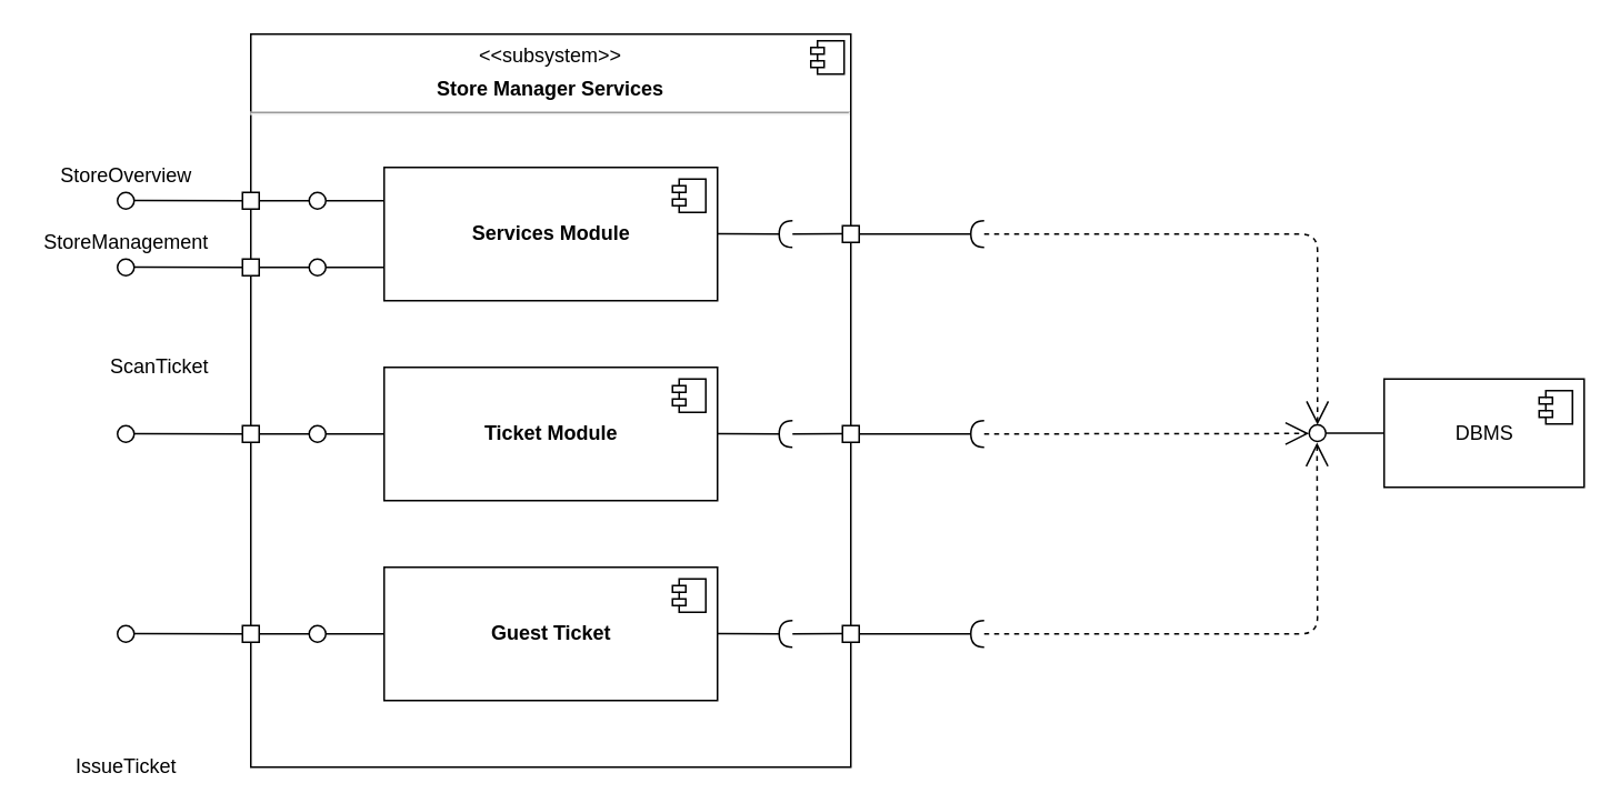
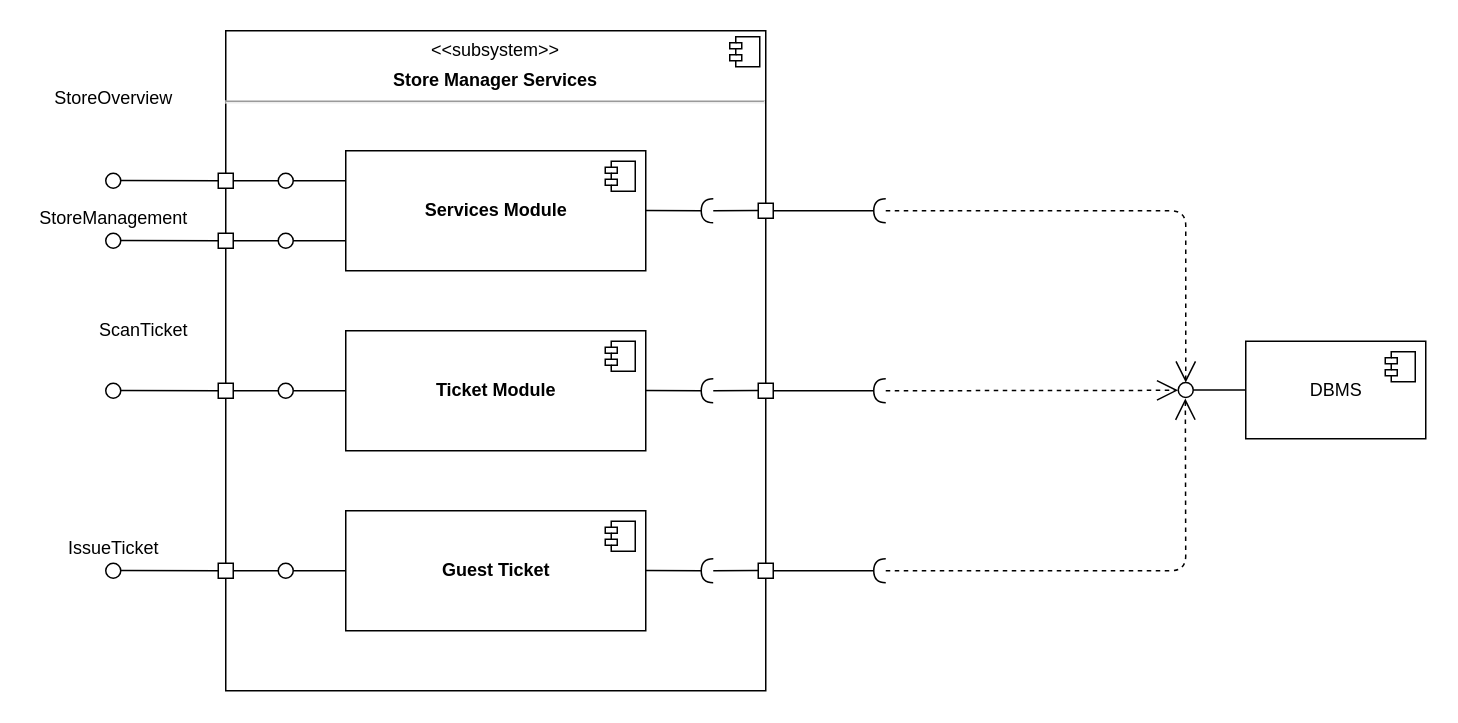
  <mxCell id="0" />
  <mxCell id="1" parent="0" />
  <mxCell id="2" value="&lt;p style=&quot;text-align: center ; margin: 6px 0px 0px&quot;&gt;&amp;lt;&amp;lt;subsystem&amp;gt;&amp;gt;&lt;/p&gt;&lt;p style=&quot;text-align: center ; margin: 6px 0px 0px&quot;&gt;&lt;b&gt;Store Manager Services&lt;/b&gt;&lt;/p&gt;&lt;hr&gt;&lt;p style=&quot;margin: 0px ; margin-left: 8px&quot;&gt;&lt;br&gt;&lt;/p&gt;" style="align=left;overflow=fill;html=1;dropTarget=0;" parent="1" vertex="1"><mxGeometry x="150" y="20" width="360" height="440" as="geometry" /></mxCell>
  <mxCell id="3" value="" style="shape=component;jettyWidth=8;jettyHeight=4;" parent="2" vertex="1"><mxGeometry x="1" width="20" height="20" relative="1" as="geometry"><mxPoint x="-24" y="4" as="offset" /></mxGeometry></mxCell>
  <mxCell id="4" value="" style="endArrow=open;endSize=12;dashed=1;html=1;" parent="1" target="62" edge="1"><mxGeometry width="160" relative="1" as="geometry"><mxPoint x="590" y="140" as="sourcePoint" /><mxPoint x="660" y="139.9" as="targetPoint" /><Array as="points"><mxPoint x="790" y="140" /></Array></mxGeometry></mxCell>
  <mxCell id="5" value="" style="endArrow=open;endSize=12;dashed=1;html=1;entryX=-0.01;entryY=0.522;entryDx=0;entryDy=0;entryPerimeter=0;" parent="1" target="62" edge="1"><mxGeometry width="160" relative="1" as="geometry"><mxPoint x="590" y="260" as="sourcePoint" /><mxPoint x="750" y="407.5" as="targetPoint" /><Array as="points" /></mxGeometry></mxCell>
  <mxCell id="6" value="" style="endArrow=open;endSize=12;dashed=1;html=1;entryX=0.472;entryY=1.074;entryDx=0;entryDy=0;entryPerimeter=0;" parent="1" target="62" edge="1"><mxGeometry width="160" relative="1" as="geometry"><mxPoint x="590" y="380" as="sourcePoint" /><mxPoint x="750" y="300" as="targetPoint" /><Array as="points"><mxPoint x="790" y="380" /></Array></mxGeometry></mxCell>
  <mxCell id="7" value="" style="group" parent="1" vertex="1" connectable="0"><mxGeometry x="430" y="135" width="160" height="10" as="geometry" /></mxCell>
  <mxCell id="8" value="" style="rounded=0;orthogonalLoop=1;jettySize=auto;html=1;endArrow=halfCircle;endFill=0;endSize=6;strokeWidth=1;" parent="7" edge="1"><mxGeometry relative="1" as="geometry"><mxPoint y="4.76" as="sourcePoint" /><mxPoint x="45" y="5" as="targetPoint" /></mxGeometry></mxCell>
  <mxCell id="9" value="" style="fontStyle=0;labelPosition=right;verticalLabelPosition=middle;align=left;verticalAlign=middle;spacingLeft=2;" parent="7" vertex="1"><mxGeometry x="75" width="10" height="10" as="geometry" /></mxCell>
  <mxCell id="10" value="" style="rounded=0;orthogonalLoop=1;jettySize=auto;html=1;endArrow=none;endFill=0;" parent="7" edge="1"><mxGeometry relative="1" as="geometry"><mxPoint x="45" y="5" as="sourcePoint" /><mxPoint x="75" y="4.88" as="targetPoint" /><Array as="points" /></mxGeometry></mxCell>
  <mxCell id="11" value="" style="rounded=0;orthogonalLoop=1;jettySize=auto;html=1;endArrow=halfCircle;endFill=0;endSize=6;strokeWidth=1;exitX=1;exitY=0.5;exitDx=0;exitDy=0;" parent="7" source="9" edge="1"><mxGeometry relative="1" as="geometry"><mxPoint x="120" y="4.71" as="sourcePoint" /><mxPoint x="160" y="5" as="targetPoint" /></mxGeometry></mxCell>
  <mxCell id="12" value="" style="group" parent="1" vertex="1" connectable="0"><mxGeometry x="70" y="115" width="160" height="10" as="geometry" /></mxCell>
  <mxCell id="13" value="" style="rounded=0;orthogonalLoop=1;jettySize=auto;html=1;endArrow=none;endFill=0;" parent="12" target="15" edge="1"><mxGeometry relative="1" as="geometry"><mxPoint x="85" y="5" as="sourcePoint" /><mxPoint x="120" y="5" as="targetPoint" /><Array as="points" /></mxGeometry></mxCell>
  <mxCell id="14" value="" style="fontStyle=0;labelPosition=right;verticalLabelPosition=middle;align=left;verticalAlign=middle;spacingLeft=2;" parent="12" vertex="1"><mxGeometry x="75" width="10" height="10" as="geometry" /></mxCell>
  <mxCell id="15" value="" style="ellipse;whiteSpace=wrap;html=1;fontFamily=Helvetica;fontSize=12;fontColor=#000000;align=center;strokeColor=#000000;fillColor=#ffffff;points=[];aspect=fixed;resizable=0;" parent="12" vertex="1"><mxGeometry x="115" width="10" height="10" as="geometry" /></mxCell>
  <mxCell id="16" value="" style="rounded=0;orthogonalLoop=1;jettySize=auto;html=1;endArrow=none;endFill=0;exitX=1;exitY=0.5;exitDx=0;exitDy=0;exitPerimeter=0;" parent="12" source="15" edge="1"><mxGeometry relative="1" as="geometry"><mxPoint x="170" y="4.83" as="sourcePoint" /><mxPoint x="160" y="5" as="targetPoint" /></mxGeometry></mxCell>
  <mxCell id="17" value="" style="ellipse;whiteSpace=wrap;html=1;fontFamily=Helvetica;fontSize=12;fontColor=#000000;align=center;strokeColor=#000000;fillColor=#ffffff;points=[];aspect=fixed;resizable=0;" parent="12" vertex="1"><mxGeometry width="10" height="10" as="geometry" /></mxCell>
  <mxCell id="18" value="" style="rounded=0;orthogonalLoop=1;jettySize=auto;html=1;endArrow=none;endFill=0;entryX=0;entryY=0.5;entryDx=0;entryDy=0;" parent="12" target="14" edge="1"><mxGeometry relative="1" as="geometry"><mxPoint x="10" y="4.86" as="sourcePoint" /><mxPoint x="40" y="5" as="targetPoint" /></mxGeometry></mxCell>
- <mxCell id="19" value="StoreOverview" style="text;html=1;align=center;verticalAlign=middle;resizable=0;points=[];autosize=1;" parent="1" vertex="1"><mxGeometry x="30" y="95" width="90" height="20" as="geometry" /></mxCell>
+ <mxCell id="19" value="StoreOverview" style="text;html=1;align=center;verticalAlign=middle;resizable=0;points=[];autosize=1;" parent="1" vertex="1"><mxGeometry x="30" y="55" width="90" height="20" as="geometry" /></mxCell>
  <mxCell id="20" value="" style="group" parent="1" vertex="1" connectable="0"><mxGeometry x="70" y="155" width="160" height="10" as="geometry" /></mxCell>
  <mxCell id="21" value="" style="rounded=0;orthogonalLoop=1;jettySize=auto;html=1;endArrow=none;endFill=0;" parent="20" target="23" edge="1"><mxGeometry relative="1" as="geometry"><mxPoint x="85" y="5" as="sourcePoint" /><mxPoint x="120" y="5" as="targetPoint" /><Array as="points" /></mxGeometry></mxCell>
  <mxCell id="22" value="" style="fontStyle=0;labelPosition=right;verticalLabelPosition=middle;align=left;verticalAlign=middle;spacingLeft=2;" parent="20" vertex="1"><mxGeometry x="75" width="10" height="10" as="geometry" /></mxCell>
  <mxCell id="23" value="" style="ellipse;whiteSpace=wrap;html=1;fontFamily=Helvetica;fontSize=12;fontColor=#000000;align=center;strokeColor=#000000;fillColor=#ffffff;points=[];aspect=fixed;resizable=0;" parent="20" vertex="1"><mxGeometry x="115" width="10" height="10" as="geometry" /></mxCell>
  <mxCell id="24" value="" style="rounded=0;orthogonalLoop=1;jettySize=auto;html=1;endArrow=none;endFill=0;exitX=1;exitY=0.5;exitDx=0;exitDy=0;exitPerimeter=0;" parent="20" source="23" edge="1"><mxGeometry relative="1" as="geometry"><mxPoint x="170" y="4.83" as="sourcePoint" /><mxPoint x="160" y="5" as="targetPoint" /></mxGeometry></mxCell>
  <mxCell id="25" value="" style="ellipse;whiteSpace=wrap;html=1;fontFamily=Helvetica;fontSize=12;fontColor=#000000;align=center;strokeColor=#000000;fillColor=#ffffff;points=[];aspect=fixed;resizable=0;" parent="20" vertex="1"><mxGeometry width="10" height="10" as="geometry" /></mxCell>
  <mxCell id="26" value="" style="rounded=0;orthogonalLoop=1;jettySize=auto;html=1;endArrow=none;endFill=0;entryX=0;entryY=0.5;entryDx=0;entryDy=0;" parent="20" target="22" edge="1"><mxGeometry relative="1" as="geometry"><mxPoint x="10" y="4.86" as="sourcePoint" /><mxPoint x="40" y="5" as="targetPoint" /></mxGeometry></mxCell>
  <mxCell id="27" value="StoreManagement" style="text;html=1;align=center;verticalAlign=middle;resizable=0;points=[];autosize=1;" parent="1" vertex="1"><mxGeometry x="20" y="135" width="110" height="20" as="geometry" /></mxCell>
  <mxCell id="28" value="" style="group" parent="1" vertex="1" connectable="0"><mxGeometry x="430" y="375" width="160" height="10" as="geometry" /></mxCell>
  <mxCell id="29" value="" style="rounded=0;orthogonalLoop=1;jettySize=auto;html=1;endArrow=halfCircle;endFill=0;endSize=6;strokeWidth=1;" parent="28" edge="1"><mxGeometry relative="1" as="geometry"><mxPoint y="4.76" as="sourcePoint" /><mxPoint x="45" y="5" as="targetPoint" /></mxGeometry></mxCell>
  <mxCell id="30" value="" style="fontStyle=0;labelPosition=right;verticalLabelPosition=middle;align=left;verticalAlign=middle;spacingLeft=2;" parent="28" vertex="1"><mxGeometry x="75" width="10" height="10" as="geometry" /></mxCell>
  <mxCell id="31" value="" style="rounded=0;orthogonalLoop=1;jettySize=auto;html=1;endArrow=none;endFill=0;" parent="28" edge="1"><mxGeometry relative="1" as="geometry"><mxPoint x="45" y="5" as="sourcePoint" /><mxPoint x="75" y="4.88" as="targetPoint" /><Array as="points" /></mxGeometry></mxCell>
  <mxCell id="32" value="" style="rounded=0;orthogonalLoop=1;jettySize=auto;html=1;endArrow=halfCircle;endFill=0;endSize=6;strokeWidth=1;exitX=1;exitY=0.5;exitDx=0;exitDy=0;" parent="28" source="30" edge="1"><mxGeometry relative="1" as="geometry"><mxPoint x="120" y="4.71" as="sourcePoint" /><mxPoint x="160" y="5" as="targetPoint" /></mxGeometry></mxCell>
  <mxCell id="33" value="" style="group" parent="1" vertex="1" connectable="0"><mxGeometry x="70" y="375" width="160" height="10" as="geometry" /></mxCell>
  <mxCell id="34" value="" style="rounded=0;orthogonalLoop=1;jettySize=auto;html=1;endArrow=none;endFill=0;" parent="33" target="36" edge="1"><mxGeometry relative="1" as="geometry"><mxPoint x="85" y="5" as="sourcePoint" /><mxPoint x="120" y="5" as="targetPoint" /><Array as="points" /></mxGeometry></mxCell>
  <mxCell id="35" value="" style="fontStyle=0;labelPosition=right;verticalLabelPosition=middle;align=left;verticalAlign=middle;spacingLeft=2;" parent="33" vertex="1"><mxGeometry x="75" width="10" height="10" as="geometry" /></mxCell>
  <mxCell id="36" value="" style="ellipse;whiteSpace=wrap;html=1;fontFamily=Helvetica;fontSize=12;fontColor=#000000;align=center;strokeColor=#000000;fillColor=#ffffff;points=[];aspect=fixed;resizable=0;" parent="33" vertex="1"><mxGeometry x="115" width="10" height="10" as="geometry" /></mxCell>
  <mxCell id="37" value="" style="rounded=0;orthogonalLoop=1;jettySize=auto;html=1;endArrow=none;endFill=0;exitX=1;exitY=0.5;exitDx=0;exitDy=0;exitPerimeter=0;" parent="33" source="36" edge="1"><mxGeometry relative="1" as="geometry"><mxPoint x="170" y="4.83" as="sourcePoint" /><mxPoint x="160" y="5" as="targetPoint" /></mxGeometry></mxCell>
  <mxCell id="38" value="" style="ellipse;whiteSpace=wrap;html=1;fontFamily=Helvetica;fontSize=12;fontColor=#000000;align=center;strokeColor=#000000;fillColor=#ffffff;points=[];aspect=fixed;resizable=0;" parent="33" vertex="1"><mxGeometry width="10" height="10" as="geometry" /></mxCell>
  <mxCell id="39" value="" style="rounded=0;orthogonalLoop=1;jettySize=auto;html=1;endArrow=none;endFill=0;entryX=0;entryY=0.5;entryDx=0;entryDy=0;" parent="33" target="35" edge="1"><mxGeometry relative="1" as="geometry"><mxPoint x="10" y="4.86" as="sourcePoint" /><mxPoint x="40" y="5" as="targetPoint" /></mxGeometry></mxCell>
  <mxCell id="40" value="&lt;b&gt;Guest Ticket&lt;/b&gt;" style="html=1;dropTarget=0;" parent="1" vertex="1"><mxGeometry x="230" y="340" width="200" height="80" as="geometry" /></mxCell>
  <mxCell id="41" value="" style="shape=module;jettyWidth=8;jettyHeight=4;" parent="40" vertex="1"><mxGeometry x="1" width="20" height="20" relative="1" as="geometry"><mxPoint x="-27" y="7" as="offset" /></mxGeometry></mxCell>
- <mxCell id="42" value="IssueTicket" style="text;html=1;align=center;verticalAlign=middle;resizable=0;points=[];autosize=1;" parent="1" vertex="1"><mxGeometry x="35" y="450" width="80" height="20" as="geometry" /></mxCell>
+ <mxCell id="42" value="IssueTicket" style="text;html=1;align=center;verticalAlign=middle;resizable=0;points=[];autosize=1;" parent="1" vertex="1"><mxGeometry x="35" y="355" width="80" height="20" as="geometry" /></mxCell>
  <mxCell id="43" value="" style="group" parent="1" vertex="1" connectable="0"><mxGeometry x="430" y="255" width="160" height="10" as="geometry" /></mxCell>
  <mxCell id="44" value="" style="rounded=0;orthogonalLoop=1;jettySize=auto;html=1;endArrow=halfCircle;endFill=0;endSize=6;strokeWidth=1;" parent="43" edge="1"><mxGeometry relative="1" as="geometry"><mxPoint y="4.76" as="sourcePoint" /><mxPoint x="45" y="5" as="targetPoint" /></mxGeometry></mxCell>
  <mxCell id="45" value="" style="fontStyle=0;labelPosition=right;verticalLabelPosition=middle;align=left;verticalAlign=middle;spacingLeft=2;" parent="43" vertex="1"><mxGeometry x="75" width="10" height="10" as="geometry" /></mxCell>
  <mxCell id="46" value="" style="rounded=0;orthogonalLoop=1;jettySize=auto;html=1;endArrow=none;endFill=0;" parent="43" edge="1"><mxGeometry relative="1" as="geometry"><mxPoint x="45" y="5" as="sourcePoint" /><mxPoint x="75" y="4.88" as="targetPoint" /><Array as="points" /></mxGeometry></mxCell>
  <mxCell id="47" value="" style="rounded=0;orthogonalLoop=1;jettySize=auto;html=1;endArrow=halfCircle;endFill=0;endSize=6;strokeWidth=1;exitX=1;exitY=0.5;exitDx=0;exitDy=0;" parent="43" source="45" edge="1"><mxGeometry relative="1" as="geometry"><mxPoint x="120" y="4.71" as="sourcePoint" /><mxPoint x="160" y="5" as="targetPoint" /></mxGeometry></mxCell>
  <mxCell id="48" value="" style="group" parent="1" vertex="1" connectable="0"><mxGeometry x="70" y="255" width="160" height="10" as="geometry" /></mxCell>
  <mxCell id="49" value="" style="rounded=0;orthogonalLoop=1;jettySize=auto;html=1;endArrow=none;endFill=0;" parent="48" target="51" edge="1"><mxGeometry relative="1" as="geometry"><mxPoint x="85" y="5" as="sourcePoint" /><mxPoint x="120" y="5" as="targetPoint" /><Array as="points" /></mxGeometry></mxCell>
  <mxCell id="50" value="" style="fontStyle=0;labelPosition=right;verticalLabelPosition=middle;align=left;verticalAlign=middle;spacingLeft=2;" parent="48" vertex="1"><mxGeometry x="75" width="10" height="10" as="geometry" /></mxCell>
  <mxCell id="51" value="" style="ellipse;whiteSpace=wrap;html=1;fontFamily=Helvetica;fontSize=12;fontColor=#000000;align=center;strokeColor=#000000;fillColor=#ffffff;points=[];aspect=fixed;resizable=0;" parent="48" vertex="1"><mxGeometry x="115" width="10" height="10" as="geometry" /></mxCell>
  <mxCell id="52" value="" style="rounded=0;orthogonalLoop=1;jettySize=auto;html=1;endArrow=none;endFill=0;exitX=1;exitY=0.5;exitDx=0;exitDy=0;exitPerimeter=0;" parent="48" source="51" edge="1"><mxGeometry relative="1" as="geometry"><mxPoint x="170" y="4.83" as="sourcePoint" /><mxPoint x="160" y="5" as="targetPoint" /></mxGeometry></mxCell>
  <mxCell id="53" value="" style="ellipse;whiteSpace=wrap;html=1;fontFamily=Helvetica;fontSize=12;fontColor=#000000;align=center;strokeColor=#000000;fillColor=#ffffff;points=[];aspect=fixed;resizable=0;" parent="48" vertex="1"><mxGeometry width="10" height="10" as="geometry" /></mxCell>
  <mxCell id="54" value="" style="rounded=0;orthogonalLoop=1;jettySize=auto;html=1;endArrow=none;endFill=0;entryX=0;entryY=0.5;entryDx=0;entryDy=0;" parent="48" target="50" edge="1"><mxGeometry relative="1" as="geometry"><mxPoint x="10" y="4.86" as="sourcePoint" /><mxPoint x="40" y="5" as="targetPoint" /></mxGeometry></mxCell>
  <mxCell id="55" value="&lt;b&gt;Ticket Module&lt;/b&gt;" style="html=1;dropTarget=0;" parent="1" vertex="1"><mxGeometry x="230" y="220" width="200" height="80" as="geometry" /></mxCell>
  <mxCell id="56" value="" style="shape=module;jettyWidth=8;jettyHeight=4;" parent="55" vertex="1"><mxGeometry x="1" width="20" height="20" relative="1" as="geometry"><mxPoint x="-27" y="7" as="offset" /></mxGeometry></mxCell>
  <mxCell id="57" value="ScanTicket" style="text;html=1;align=center;verticalAlign=middle;resizable=0;points=[];autosize=1;" parent="1" vertex="1"><mxGeometry x="60" y="210" width="70" height="20" as="geometry" /></mxCell>
  <mxCell id="58" value="" style="group" parent="1" vertex="1" connectable="0"><mxGeometry x="785" y="227" width="165" height="65" as="geometry" /></mxCell>
  <mxCell id="59" value="DBMS" style="html=1;dropTarget=0;" parent="58" vertex="1"><mxGeometry x="45" width="120" height="65" as="geometry" /></mxCell>
  <mxCell id="60" value="" style="shape=module;jettyWidth=8;jettyHeight=4;" parent="59" vertex="1"><mxGeometry x="1" width="20" height="20" relative="1" as="geometry"><mxPoint x="-27" y="7" as="offset" /></mxGeometry></mxCell>
  <mxCell id="61" value="" style="group" parent="58" vertex="1" connectable="0"><mxGeometry y="27.5" width="45" height="10" as="geometry" /></mxCell>
  <mxCell id="62" value="" style="ellipse;whiteSpace=wrap;html=1;fontFamily=Helvetica;fontSize=12;fontColor=#000000;align=center;strokeColor=#000000;fillColor=#ffffff;points=[];aspect=fixed;resizable=0;" parent="61" vertex="1"><mxGeometry width="10" height="10" as="geometry" /></mxCell>
  <mxCell id="63" value="" style="rounded=0;orthogonalLoop=1;jettySize=auto;html=1;endArrow=none;endFill=0;exitX=1;exitY=0.5;exitDx=0;exitDy=0;exitPerimeter=0;" parent="61" source="62" edge="1"><mxGeometry relative="1" as="geometry"><mxPoint x="-105" y="-510.17" as="sourcePoint" /><mxPoint x="45" y="5" as="targetPoint" /></mxGeometry></mxCell>
  <mxCell id="64" value="&lt;b&gt;Services Module&lt;/b&gt;" style="html=1;dropTarget=0;" vertex="1" parent="1"><mxGeometry x="230" y="100" width="200" height="80" as="geometry" /></mxCell>
  <mxCell id="65" value="" style="shape=module;jettyWidth=8;jettyHeight=4;" vertex="1" parent="64"><mxGeometry x="1" width="20" height="20" relative="1" as="geometry"><mxPoint x="-27" y="7" as="offset" /></mxGeometry></mxCell>
